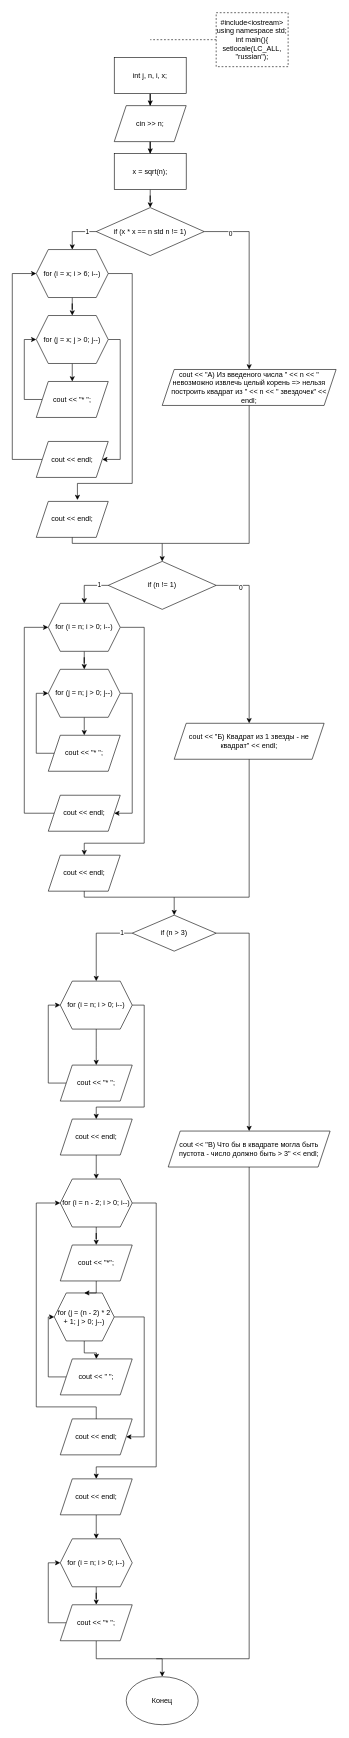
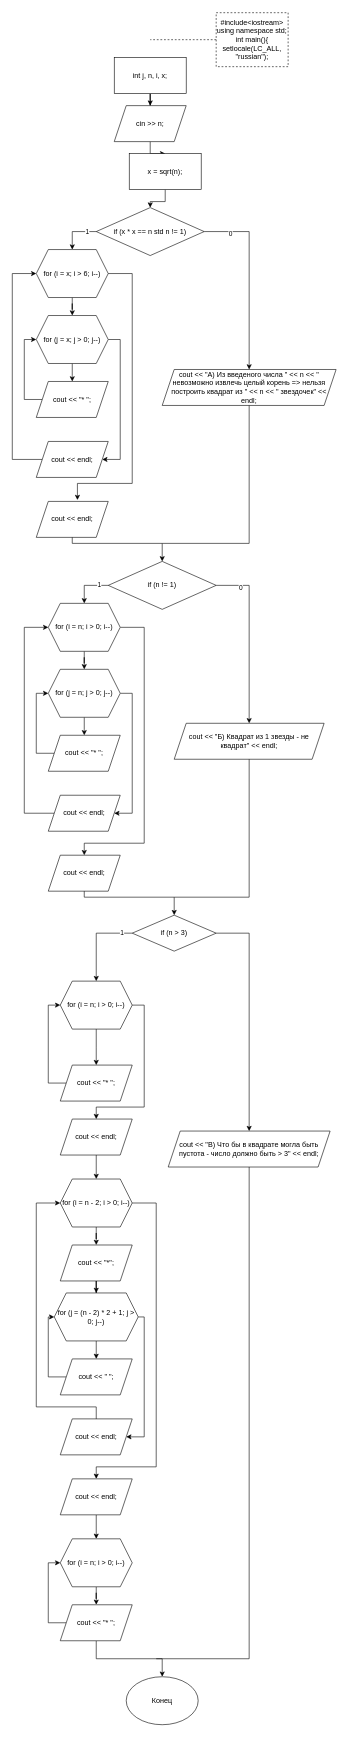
  <mxCell id="0" />
  <mxCell id="1" parent="0" />
  <mxCell id="2" value="" style="edgeStyle=orthogonalEdgeStyle;rounded=0;orthogonalLoop=1;jettySize=auto;html=1;" edge="1" parent="1" source="3" target="7"><mxGeometry relative="1" as="geometry" /></mxCell>
  <mxCell id="3" value="&lt;span&gt;&#09;&lt;/span&gt;int j, n, i, x;" style="rounded=0;whiteSpace=wrap;html=1;" vertex="1" parent="1"><mxGeometry x="190" y="95" width="120" height="60" as="geometry" /></mxCell>
  <mxCell id="4" value="&lt;div&gt;#include&amp;lt;iostream&amp;gt;&lt;/div&gt;&lt;div&gt;using namespace std;&lt;/div&gt;&lt;div&gt;int main(){&lt;/div&gt;&lt;div&gt;&lt;span&gt;&#09;&lt;/span&gt;setlocale(LC_ALL, &quot;russian&quot;);&lt;br&gt;&lt;/div&gt;" style="rounded=0;whiteSpace=wrap;html=1;dashed=1;" vertex="1" parent="1"><mxGeometry x="360" y="20" width="120" height="90" as="geometry" /></mxCell>
  <mxCell id="5" value="" style="endArrow=none;dashed=1;html=1;rounded=0;exitX=0;exitY=0.5;exitDx=0;exitDy=0;" edge="1" parent="1" source="4"><mxGeometry width="50" height="50" relative="1" as="geometry"><mxPoint x="240" y="385" as="sourcePoint" /><mxPoint x="250" y="65" as="targetPoint" /></mxGeometry></mxCell>
  <mxCell id="6" value="" style="edgeStyle=orthogonalEdgeStyle;rounded=0;orthogonalLoop=1;jettySize=auto;html=1;" edge="1" parent="1" source="7" target="9"><mxGeometry relative="1" as="geometry" /></mxCell>
  <mxCell id="7" value="&lt;span&gt;&#09;&lt;/span&gt;cin &amp;gt;&amp;gt; n;" style="shape=parallelogram;perimeter=parallelogramPerimeter;whiteSpace=wrap;html=1;fixedSize=1;" vertex="1" parent="1"><mxGeometry x="190" y="175" width="120" height="60" as="geometry" /></mxCell>
  <mxCell id="8" value="" style="edgeStyle=orthogonalEdgeStyle;rounded=0;orthogonalLoop=1;jettySize=auto;html=1;" edge="1" parent="1" source="9" target="14"><mxGeometry relative="1" as="geometry" /></mxCell>
- <mxCell id="9" value="x = sqrt(n);" style="rounded=0;whiteSpace=wrap;html=1;" vertex="1" parent="1"><mxGeometry x="190" y="255" width="120" height="60" as="geometry" /></mxCell>
+ <mxCell id="9" value="x = sqrt(n);" style="rounded=0;whiteSpace=wrap;html=1;" vertex="1" parent="1"><mxGeometry x="215" y="255" width="120" height="60" as="geometry" /></mxCell>
  <mxCell id="10" style="edgeStyle=orthogonalEdgeStyle;rounded=0;orthogonalLoop=1;jettySize=auto;html=1;exitX=0;exitY=0.5;exitDx=0;exitDy=0;" edge="1" parent="1" source="14" target="17"><mxGeometry relative="1" as="geometry" /></mxCell>
  <mxCell id="11" value="1" style="edgeLabel;html=1;align=center;verticalAlign=middle;resizable=0;points=[];" vertex="1" connectable="0" parent="10"><mxGeometry x="-0.537" y="-1" relative="1" as="geometry"><mxPoint as="offset" /></mxGeometry></mxCell>
  <mxCell id="12" value="" style="edgeStyle=orthogonalEdgeStyle;rounded=0;orthogonalLoop=1;jettySize=auto;html=1;entryX=0.5;entryY=0;entryDx=0;entryDy=0;exitX=1;exitY=0.5;exitDx=0;exitDy=0;" edge="1" parent="1" source="14" target="26"><mxGeometry relative="1" as="geometry"><mxPoint x="450" y="385" as="targetPoint" /></mxGeometry></mxCell>
  <mxCell id="13" value="0" style="edgeLabel;html=1;align=center;verticalAlign=middle;resizable=0;points=[];" vertex="1" connectable="0" parent="12"><mxGeometry x="-0.717" y="-3" relative="1" as="geometry"><mxPoint as="offset" /></mxGeometry></mxCell>
  <mxCell id="14" value="&lt;span&gt;&#09;&lt;/span&gt;if (x * x == n std n != 1)" style="rhombus;whiteSpace=wrap;html=1;" vertex="1" parent="1"><mxGeometry x="160" y="345" width="180" height="80" as="geometry" /></mxCell>
  <mxCell id="15" value="" style="edgeStyle=orthogonalEdgeStyle;rounded=0;orthogonalLoop=1;jettySize=auto;html=1;" edge="1" parent="1" source="17" target="20"><mxGeometry relative="1" as="geometry" /></mxCell>
  <mxCell id="16" value="" style="edgeStyle=orthogonalEdgeStyle;rounded=0;orthogonalLoop=1;jettySize=auto;html=1;entryX=0.572;entryY=-0.039;entryDx=0;entryDy=0;entryPerimeter=0;" edge="1" parent="1" source="17" target="25"><mxGeometry relative="1" as="geometry"><Array as="points"><mxPoint x="220" y="455" /><mxPoint x="220" y="805" /><mxPoint x="129" y="805" /></Array></mxGeometry></mxCell>
  <mxCell id="17" value="for (i = x; i &gt; 6; i--)" style="shape=hexagon;perimeter=hexagonPerimeter2;whiteSpace=wrap;html=1;fixedSize=1;" vertex="1" parent="1"><mxGeometry x="60" y="415" width="120" height="80" as="geometry" /></mxCell>
  <mxCell id="18" value="" style="edgeStyle=orthogonalEdgeStyle;rounded=0;orthogonalLoop=1;jettySize=auto;html=1;" edge="1" parent="1" source="20"><mxGeometry relative="1" as="geometry"><mxPoint x="120" y="635" as="targetPoint" /></mxGeometry></mxCell>
  <mxCell id="19" value="" style="edgeStyle=orthogonalEdgeStyle;rounded=0;orthogonalLoop=1;jettySize=auto;html=1;entryX=1;entryY=0.5;entryDx=0;entryDy=0;" edge="1" parent="1" source="20" target="24"><mxGeometry relative="1" as="geometry"><mxPoint x="180" y="765" as="targetPoint" /><Array as="points"><mxPoint x="200" y="565" /><mxPoint x="200" y="765" /></Array></mxGeometry></mxCell>
  <mxCell id="20" value="for (j = x; j &amp;gt; 0; j--)" style="shape=hexagon;perimeter=hexagonPerimeter2;whiteSpace=wrap;html=1;fixedSize=1;" vertex="1" parent="1"><mxGeometry x="60" y="525" width="120" height="80" as="geometry" /></mxCell>
  <mxCell id="21" style="edgeStyle=orthogonalEdgeStyle;rounded=0;orthogonalLoop=1;jettySize=auto;html=1;entryX=0;entryY=0.5;entryDx=0;entryDy=0;exitX=0;exitY=0.5;exitDx=0;exitDy=0;" edge="1" parent="1" source="22" target="20"><mxGeometry relative="1" as="geometry"><mxPoint x="60" y="665" as="sourcePoint" /><Array as="points"><mxPoint x="40" y="665" /><mxPoint x="40" y="565" /></Array></mxGeometry></mxCell>
  <mxCell id="22" value="cout &lt;&lt; &quot;* &quot;;" style="shape=parallelogram;perimeter=parallelogramPerimeter;whiteSpace=wrap;html=1;fixedSize=1;" vertex="1" parent="1"><mxGeometry x="60" y="635" width="120" height="60" as="geometry" /></mxCell>
  <mxCell id="23" style="edgeStyle=orthogonalEdgeStyle;rounded=0;orthogonalLoop=1;jettySize=auto;html=1;entryX=0;entryY=0.5;entryDx=0;entryDy=0;" edge="1" parent="1" source="24" target="17"><mxGeometry relative="1" as="geometry"><Array as="points"><mxPoint x="20" y="765" /><mxPoint x="20" y="455" /></Array></mxGeometry></mxCell>
  <mxCell id="24" value="&lt;span&gt;&#09;&#09;&#09;&lt;/span&gt;cout &amp;lt;&amp;lt; endl;" style="shape=parallelogram;perimeter=parallelogramPerimeter;whiteSpace=wrap;html=1;fixedSize=1;" vertex="1" parent="1"><mxGeometry x="60" y="735" width="120" height="60" as="geometry" /></mxCell>
  <mxCell id="25" value="&lt;span&gt;&#09;&lt;/span&gt;cout &amp;lt;&amp;lt; endl;" style="shape=parallelogram;perimeter=parallelogramPerimeter;whiteSpace=wrap;html=1;fixedSize=1;" vertex="1" parent="1"><mxGeometry x="60" y="835" width="120" height="60" as="geometry" /></mxCell>
  <mxCell id="26" value="cout &lt;&lt; &quot;А) Из введеного числа &quot; &lt;&lt; n &lt;&lt; &quot; невозможно извлечь целый корень =&gt; нельзя построить квадрат из &quot; &lt;&lt; n &lt;&lt; &quot; звездочек&quot; &lt;&lt; endl;" style="shape=parallelogram;perimeter=parallelogramPerimeter;whiteSpace=wrap;html=1;fixedSize=1;" vertex="1" parent="1"><mxGeometry x="270" y="615" width="290" height="60" as="geometry" /></mxCell>
  <mxCell id="27" value="" style="endArrow=none;html=1;rounded=0;exitX=0.5;exitY=1;exitDx=0;exitDy=0;entryX=0.5;entryY=1;entryDx=0;entryDy=0;" edge="1" parent="1" source="25" target="26"><mxGeometry width="50" height="50" relative="1" as="geometry"><mxPoint x="320" y="875" as="sourcePoint" /><mxPoint x="370" y="825" as="targetPoint" /><Array as="points"><mxPoint x="120" y="905" /><mxPoint x="270" y="905" /><mxPoint x="415" y="905" /></Array></mxGeometry></mxCell>
  <mxCell id="28" value="" style="endArrow=classic;html=1;rounded=0;entryX=0.5;entryY=0;entryDx=0;entryDy=0;" edge="1" parent="1"><mxGeometry width="50" height="50" relative="1" as="geometry"><mxPoint x="270" y="905" as="sourcePoint" /><mxPoint x="270" y="935" as="targetPoint" /></mxGeometry></mxCell>
  <mxCell id="29" style="edgeStyle=orthogonalEdgeStyle;rounded=0;orthogonalLoop=1;jettySize=auto;html=1;exitX=0;exitY=0.5;exitDx=0;exitDy=0;" edge="1" parent="1" source="33" target="36"><mxGeometry relative="1" as="geometry" /></mxCell>
  <mxCell id="30" value="1" style="edgeLabel;html=1;align=center;verticalAlign=middle;resizable=0;points=[];" vertex="1" connectable="0" parent="29"><mxGeometry x="-0.537" y="-1" relative="1" as="geometry"><mxPoint as="offset" /></mxGeometry></mxCell>
  <mxCell id="31" value="" style="edgeStyle=orthogonalEdgeStyle;rounded=0;orthogonalLoop=1;jettySize=auto;html=1;entryX=0.5;entryY=0;entryDx=0;entryDy=0;exitX=1;exitY=0.5;exitDx=0;exitDy=0;" edge="1" parent="1" source="33" target="45"><mxGeometry relative="1" as="geometry"><mxPoint x="470" y="975" as="targetPoint" /></mxGeometry></mxCell>
  <mxCell id="32" value="0" style="edgeLabel;html=1;align=center;verticalAlign=middle;resizable=0;points=[];" vertex="1" connectable="0" parent="31"><mxGeometry x="-0.717" y="-3" relative="1" as="geometry"><mxPoint as="offset" /></mxGeometry></mxCell>
  <mxCell id="33" value="&lt;span&gt;&#09;&lt;/span&gt;if (n != 1)" style="rhombus;whiteSpace=wrap;html=1;" vertex="1" parent="1"><mxGeometry x="180" y="935" width="180" height="80" as="geometry" /></mxCell>
  <mxCell id="34" value="" style="edgeStyle=orthogonalEdgeStyle;rounded=0;orthogonalLoop=1;jettySize=auto;html=1;" edge="1" parent="1" source="36" target="39"><mxGeometry relative="1" as="geometry" /></mxCell>
  <mxCell id="35" value="" style="edgeStyle=orthogonalEdgeStyle;rounded=0;orthogonalLoop=1;jettySize=auto;html=1;entryX=0.5;entryY=0;entryDx=0;entryDy=0;" edge="1" parent="1" source="36" target="44"><mxGeometry relative="1" as="geometry"><Array as="points"><mxPoint x="240" y="1045" /><mxPoint x="240" y="1405" /><mxPoint x="140" y="1405" /></Array></mxGeometry></mxCell>
  <mxCell id="36" value="&lt;span&gt;&#09;&#09;&lt;/span&gt;for (i = n; i &amp;gt; 0; i--)" style="shape=hexagon;perimeter=hexagonPerimeter2;whiteSpace=wrap;html=1;fixedSize=1;" vertex="1" parent="1"><mxGeometry x="80" y="1005" width="120" height="80" as="geometry" /></mxCell>
  <mxCell id="37" value="" style="edgeStyle=orthogonalEdgeStyle;rounded=0;orthogonalLoop=1;jettySize=auto;html=1;" edge="1" parent="1" source="39"><mxGeometry relative="1" as="geometry"><mxPoint x="140" y="1225" as="targetPoint" /></mxGeometry></mxCell>
  <mxCell id="38" value="" style="edgeStyle=orthogonalEdgeStyle;rounded=0;orthogonalLoop=1;jettySize=auto;html=1;entryX=1;entryY=0.5;entryDx=0;entryDy=0;" edge="1" parent="1" source="39" target="43"><mxGeometry relative="1" as="geometry"><mxPoint x="200" y="1355" as="targetPoint" /><Array as="points"><mxPoint x="220" y="1155" /><mxPoint x="220" y="1355" /></Array></mxGeometry></mxCell>
  <mxCell id="39" value="&lt;span&gt;&#09;&#09;&#09;&lt;/span&gt;for (j = n; j &amp;gt; 0; j--)" style="shape=hexagon;perimeter=hexagonPerimeter2;whiteSpace=wrap;html=1;fixedSize=1;" vertex="1" parent="1"><mxGeometry x="80" y="1115" width="120" height="80" as="geometry" /></mxCell>
  <mxCell id="40" style="edgeStyle=orthogonalEdgeStyle;rounded=0;orthogonalLoop=1;jettySize=auto;html=1;entryX=0;entryY=0.5;entryDx=0;entryDy=0;exitX=0;exitY=0.5;exitDx=0;exitDy=0;" edge="1" parent="1" source="41" target="39"><mxGeometry relative="1" as="geometry"><mxPoint x="80" y="1255" as="sourcePoint" /><Array as="points"><mxPoint x="60" y="1255" /><mxPoint x="60" y="1155" /></Array></mxGeometry></mxCell>
  <mxCell id="41" value="&lt;span&gt;&#09;&#09;&#09;&#09;&lt;/span&gt;cout &amp;lt;&amp;lt; &quot;* &quot;;" style="shape=parallelogram;perimeter=parallelogramPerimeter;whiteSpace=wrap;html=1;fixedSize=1;" vertex="1" parent="1"><mxGeometry x="80" y="1225" width="120" height="60" as="geometry" /></mxCell>
  <mxCell id="42" style="edgeStyle=orthogonalEdgeStyle;rounded=0;orthogonalLoop=1;jettySize=auto;html=1;entryX=0;entryY=0.5;entryDx=0;entryDy=0;" edge="1" parent="1" source="43" target="36"><mxGeometry relative="1" as="geometry"><Array as="points"><mxPoint x="40" y="1355" /><mxPoint x="40" y="1045" /></Array></mxGeometry></mxCell>
  <mxCell id="43" value="&lt;span&gt;&#09;&#09;&#09;&lt;/span&gt;cout &amp;lt;&amp;lt; endl;" style="shape=parallelogram;perimeter=parallelogramPerimeter;whiteSpace=wrap;html=1;fixedSize=1;" vertex="1" parent="1"><mxGeometry x="80" y="1325" width="120" height="60" as="geometry" /></mxCell>
  <mxCell id="44" value="&lt;span&gt;&#09;&#09;&lt;/span&gt;cout &amp;lt;&amp;lt; endl;" style="shape=parallelogram;perimeter=parallelogramPerimeter;whiteSpace=wrap;html=1;fixedSize=1;" vertex="1" parent="1"><mxGeometry x="80" y="1425" width="120" height="60" as="geometry" /></mxCell>
  <mxCell id="45" value="&lt;span&gt;&#09;&#09;&lt;/span&gt;cout &amp;lt;&amp;lt; &quot;Б) Квадрат из 1 звезды - не квадрат&quot; &amp;lt;&amp;lt; endl;" style="shape=parallelogram;perimeter=parallelogramPerimeter;whiteSpace=wrap;html=1;fixedSize=1;" vertex="1" parent="1"><mxGeometry x="290" y="1205" width="250" height="60" as="geometry" /></mxCell>
  <mxCell id="46" value="" style="endArrow=none;html=1;rounded=0;exitX=0.5;exitY=1;exitDx=0;exitDy=0;entryX=0.5;entryY=1;entryDx=0;entryDy=0;" edge="1" parent="1" source="44" target="45"><mxGeometry width="50" height="50" relative="1" as="geometry"><mxPoint x="340" y="1465" as="sourcePoint" /><mxPoint x="390" y="1415" as="targetPoint" /><Array as="points"><mxPoint x="140" y="1495" /><mxPoint x="290" y="1495" /><mxPoint x="415" y="1495" /></Array></mxGeometry></mxCell>
  <mxCell id="47" value="" style="endArrow=classic;html=1;rounded=0;entryX=0.5;entryY=0;entryDx=0;entryDy=0;" edge="1" parent="1"><mxGeometry width="50" height="50" relative="1" as="geometry"><mxPoint x="290" y="1495" as="sourcePoint" /><mxPoint x="290" y="1525" as="targetPoint" /></mxGeometry></mxCell>
  <mxCell id="48" style="edgeStyle=orthogonalEdgeStyle;rounded=0;orthogonalLoop=1;jettySize=auto;html=1;entryX=0.5;entryY=0;entryDx=0;entryDy=0;exitX=0;exitY=0.5;exitDx=0;exitDy=0;" edge="1" parent="1" source="51" target="54"><mxGeometry relative="1" as="geometry" /></mxCell>
  <mxCell id="49" value="1" style="edgeLabel;html=1;align=center;verticalAlign=middle;resizable=0;points=[];" vertex="1" connectable="0" parent="48"><mxGeometry x="-0.743" y="-1" relative="1" as="geometry"><mxPoint as="offset" /></mxGeometry></mxCell>
  <mxCell id="50" style="edgeStyle=orthogonalEdgeStyle;rounded=0;orthogonalLoop=1;jettySize=auto;html=1;entryX=0.5;entryY=0;entryDx=0;entryDy=0;" edge="1" parent="1" source="51" target="79"><mxGeometry relative="1" as="geometry"><Array as="points"><mxPoint x="415" y="1555" /></Array></mxGeometry></mxCell>
  <mxCell id="51" value="&lt;span&gt;&#09;&lt;/span&gt;if (n &amp;gt; 3)" style="rhombus;whiteSpace=wrap;html=1;" vertex="1" parent="1"><mxGeometry x="220" y="1525" width="140" height="60" as="geometry" /></mxCell>
  <mxCell id="52" value="" style="edgeStyle=orthogonalEdgeStyle;rounded=0;orthogonalLoop=1;jettySize=auto;html=1;" edge="1" parent="1" source="54"><mxGeometry relative="1" as="geometry"><mxPoint x="160" y="1775" as="targetPoint" /></mxGeometry></mxCell>
  <mxCell id="53" style="edgeStyle=orthogonalEdgeStyle;rounded=0;orthogonalLoop=1;jettySize=auto;html=1;entryX=0.5;entryY=0;entryDx=0;entryDy=0;exitX=1;exitY=0.5;exitDx=0;exitDy=0;" edge="1" parent="1" source="54" target="58"><mxGeometry relative="1" as="geometry"><mxPoint x="220" y="1805" as="targetPoint" /><Array as="points"><mxPoint x="240" y="1675" /><mxPoint x="240" y="1845" /><mxPoint x="160" y="1845" /></Array></mxGeometry></mxCell>
  <mxCell id="54" value="for (i = n; i &amp;gt; 0; i--)" style="shape=hexagon;perimeter=hexagonPerimeter2;whiteSpace=wrap;html=1;fixedSize=1;" vertex="1" parent="1"><mxGeometry x="100" y="1635" width="120" height="80" as="geometry" /></mxCell>
  <mxCell id="55" style="edgeStyle=orthogonalEdgeStyle;rounded=0;orthogonalLoop=1;jettySize=auto;html=1;entryX=0;entryY=0.5;entryDx=0;entryDy=0;exitX=0;exitY=0.5;exitDx=0;exitDy=0;" edge="1" parent="1" source="56" target="54"><mxGeometry relative="1" as="geometry"><mxPoint x="100" y="1805" as="sourcePoint" /><Array as="points"><mxPoint x="80" y="1805" /><mxPoint x="80" y="1675" /></Array></mxGeometry></mxCell>
  <mxCell id="56" value="&lt;span&gt;&#09;&#09;&#09;&lt;/span&gt;cout &amp;lt;&amp;lt; &quot;* &quot;;" style="shape=parallelogram;perimeter=parallelogramPerimeter;whiteSpace=wrap;html=1;fixedSize=1;" vertex="1" parent="1"><mxGeometry x="100" y="1775" width="120" height="60" as="geometry" /></mxCell>
  <mxCell id="57" value="" style="edgeStyle=orthogonalEdgeStyle;rounded=0;orthogonalLoop=1;jettySize=auto;html=1;" edge="1" parent="1" source="58" target="61"><mxGeometry relative="1" as="geometry" /></mxCell>
  <mxCell id="58" value="&lt;span&gt;&#09;&#09;&lt;/span&gt;cout &amp;lt;&amp;lt; endl;" style="shape=parallelogram;perimeter=parallelogramPerimeter;whiteSpace=wrap;html=1;fixedSize=1;" vertex="1" parent="1"><mxGeometry x="100" y="1865" width="120" height="60" as="geometry" /></mxCell>
  <mxCell id="59" value="" style="edgeStyle=orthogonalEdgeStyle;rounded=0;orthogonalLoop=1;jettySize=auto;html=1;entryX=0.5;entryY=0;entryDx=0;entryDy=0;" edge="1" parent="1" source="61" target="70"><mxGeometry relative="1" as="geometry"><Array as="points"><mxPoint x="260" y="2005" /><mxPoint x="260" y="2445" /><mxPoint x="160" y="2445" /></Array></mxGeometry></mxCell>
  <mxCell id="60" value="" style="edgeStyle=orthogonalEdgeStyle;rounded=0;orthogonalLoop=1;jettySize=auto;html=1;" edge="1" parent="1" source="61" target="72"><mxGeometry relative="1" as="geometry" /></mxCell>
  <mxCell id="61" value="&lt;span&gt;&#09;&#09;&lt;/span&gt;for (i = n - 2; i &amp;gt; 0; i--)" style="shape=hexagon;perimeter=hexagonPerimeter2;whiteSpace=wrap;html=1;fixedSize=1;" vertex="1" parent="1"><mxGeometry x="100" y="1965" width="120" height="80" as="geometry" /></mxCell>
  <mxCell id="62" value="" style="edgeStyle=orthogonalEdgeStyle;rounded=0;orthogonalLoop=1;jettySize=auto;html=1;" edge="1" parent="1" source="64"><mxGeometry relative="1" as="geometry"><mxPoint x="160" y="2265" as="targetPoint" /></mxGeometry></mxCell>
  <mxCell id="63" value="" style="edgeStyle=orthogonalEdgeStyle;rounded=0;orthogonalLoop=1;jettySize=auto;html=1;entryX=1;entryY=0.5;entryDx=0;entryDy=0;" edge="1" parent="1" source="64" target="68"><mxGeometry relative="1" as="geometry"><mxPoint x="220" y="2395" as="targetPoint" /><Array as="points"><mxPoint x="240" y="2195" /><mxPoint x="240" y="2395" /></Array></mxGeometry></mxCell>
- <mxCell id="64" value="&lt;div&gt;&lt;span&gt;for (j = (n - 2) * 2 + 1; j &amp;gt; 0; j--)&lt;/span&gt;&lt;/div&gt;" style="shape=hexagon;perimeter=hexagonPerimeter2;whiteSpace=wrap;html=1;fixedSize=1;align=center;" vertex="1" parent="1"><mxGeometry x="90" y="2155" width="100" height="80" as="geometry" /></mxCell>
+ <mxCell id="64" value="&lt;div&gt;&lt;span&gt;for (j = (n - 2) * 2 + 1; j &amp;gt; 0; j--)&lt;/span&gt;&lt;/div&gt;" style="shape=hexagon;perimeter=hexagonPerimeter2;whiteSpace=wrap;html=1;fixedSize=1;align=center;" vertex="1" parent="1"><mxGeometry x="90" y="2155" width="140" height="80" as="geometry" /></mxCell>
  <mxCell id="65" style="edgeStyle=orthogonalEdgeStyle;rounded=0;orthogonalLoop=1;jettySize=auto;html=1;entryX=0;entryY=0.5;entryDx=0;entryDy=0;exitX=0;exitY=0.5;exitDx=0;exitDy=0;" edge="1" parent="1" source="66" target="64"><mxGeometry relative="1" as="geometry"><mxPoint x="100" y="2295" as="sourcePoint" /><Array as="points"><mxPoint x="80" y="2295" /><mxPoint x="80" y="2195" /></Array></mxGeometry></mxCell>
  <mxCell id="66" value="&lt;span&gt;&#09;&#09;&#09;&#09;&lt;/span&gt;cout &amp;lt;&amp;lt; &quot; &quot;;" style="shape=parallelogram;perimeter=parallelogramPerimeter;whiteSpace=wrap;html=1;fixedSize=1;" vertex="1" parent="1"><mxGeometry x="100" y="2265" width="120" height="60" as="geometry" /></mxCell>
  <mxCell id="67" style="edgeStyle=orthogonalEdgeStyle;rounded=0;orthogonalLoop=1;jettySize=auto;html=1;entryX=0;entryY=0.5;entryDx=0;entryDy=0;" edge="1" parent="1" source="68" target="61"><mxGeometry relative="1" as="geometry"><Array as="points"><mxPoint x="160" y="2345" /><mxPoint x="60" y="2345" /><mxPoint x="60" y="2005" /></Array></mxGeometry></mxCell>
  <mxCell id="68" value="&lt;span&gt;&#09;&#09;&#09;&lt;/span&gt;cout &amp;lt;&amp;lt; endl;" style="shape=parallelogram;perimeter=parallelogramPerimeter;whiteSpace=wrap;html=1;fixedSize=1;" vertex="1" parent="1"><mxGeometry x="100" y="2365" width="120" height="60" as="geometry" /></mxCell>
  <mxCell id="69" value="" style="edgeStyle=orthogonalEdgeStyle;rounded=0;orthogonalLoop=1;jettySize=auto;html=1;" edge="1" parent="1" source="70" target="74"><mxGeometry relative="1" as="geometry" /></mxCell>
  <mxCell id="70" value="&lt;span&gt;&#09;&#09;&lt;/span&gt;cout &amp;lt;&amp;lt; endl;" style="shape=parallelogram;perimeter=parallelogramPerimeter;whiteSpace=wrap;html=1;fixedSize=1;" vertex="1" parent="1"><mxGeometry x="100" y="2465" width="120" height="60" as="geometry" /></mxCell>
  <mxCell id="71" value="" style="edgeStyle=orthogonalEdgeStyle;rounded=0;orthogonalLoop=1;jettySize=auto;html=1;" edge="1" parent="1" source="72" target="64"><mxGeometry relative="1" as="geometry" /></mxCell>
  <mxCell id="72" value="&lt;span&gt;&#09;&#09;&#09;&lt;/span&gt;cout &amp;lt;&amp;lt; &quot;*&quot;;" style="shape=parallelogram;perimeter=parallelogramPerimeter;whiteSpace=wrap;html=1;fixedSize=1;" vertex="1" parent="1"><mxGeometry x="100" y="2075" width="120" height="60" as="geometry" /></mxCell>
  <mxCell id="73" value="" style="edgeStyle=orthogonalEdgeStyle;rounded=0;orthogonalLoop=1;jettySize=auto;html=1;" edge="1" parent="1" source="74" target="77"><mxGeometry relative="1" as="geometry" /></mxCell>
  <mxCell id="74" value="&lt;span&gt;&#09;&#09;&lt;/span&gt;for (i = n; i &amp;gt; 0; i--)" style="shape=hexagon;perimeter=hexagonPerimeter2;whiteSpace=wrap;html=1;fixedSize=1;align=center;" vertex="1" parent="1"><mxGeometry x="100" y="2565" width="120" height="80" as="geometry" /></mxCell>
  <mxCell id="75" style="edgeStyle=orthogonalEdgeStyle;rounded=0;orthogonalLoop=1;jettySize=auto;html=1;entryX=0;entryY=0.5;entryDx=0;entryDy=0;exitX=0;exitY=0.5;exitDx=0;exitDy=0;" edge="1" parent="1" source="77" target="74"><mxGeometry relative="1" as="geometry"><Array as="points"><mxPoint x="80" y="2705" /><mxPoint x="80" y="2605" /></Array></mxGeometry></mxCell>
  <mxCell id="76" style="edgeStyle=orthogonalEdgeStyle;rounded=0;orthogonalLoop=1;jettySize=auto;html=1;entryX=0.5;entryY=0;entryDx=0;entryDy=0;" edge="1" parent="1" source="77" target="78"><mxGeometry relative="1" as="geometry" /></mxCell>
  <mxCell id="77" value="&lt;span&gt;&#09;&#09;&#09;&lt;/span&gt;cout &amp;lt;&amp;lt; &quot;* &quot;;" style="shape=parallelogram;perimeter=parallelogramPerimeter;whiteSpace=wrap;html=1;fixedSize=1;align=center;" vertex="1" parent="1"><mxGeometry x="100" y="2675" width="120" height="60" as="geometry" /></mxCell>
  <mxCell id="78" value="Конец" style="ellipse;whiteSpace=wrap;html=1;align=center;" vertex="1" parent="1"><mxGeometry x="210" y="2795" width="120" height="80" as="geometry" /></mxCell>
  <mxCell id="79" value="&lt;span&gt;&#09;&#09;&lt;/span&gt;cout &amp;lt;&amp;lt; &quot;В) Что бы в квадрате могла быть пустота - число должно быть &amp;gt; 3&quot; &amp;lt;&amp;lt; endl;" style="shape=parallelogram;perimeter=parallelogramPerimeter;whiteSpace=wrap;html=1;fixedSize=1;align=center;" vertex="1" parent="1"><mxGeometry x="280" y="1885" width="270" height="60" as="geometry" /></mxCell>
  <mxCell id="80" value="" style="endArrow=none;html=1;rounded=0;entryX=0.5;entryY=1;entryDx=0;entryDy=0;" edge="1" parent="1" target="79"><mxGeometry width="50" height="50" relative="1" as="geometry"><mxPoint x="260" y="2765" as="sourcePoint" /><mxPoint x="320" y="2005" as="targetPoint" /><Array as="points"><mxPoint x="415" y="2765" /></Array></mxGeometry></mxCell>
